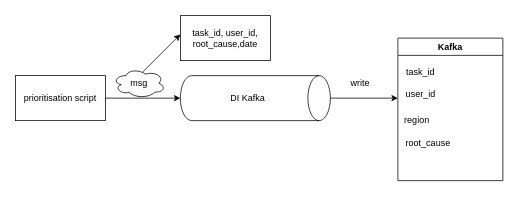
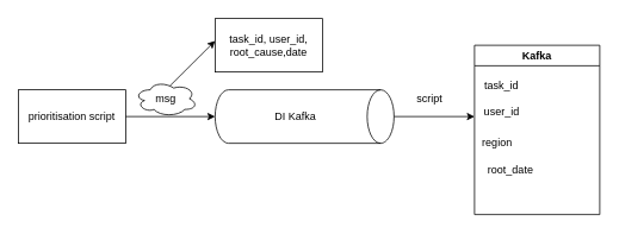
  <mxCell id="0" />
  <mxCell id="1" parent="0" />
  <mxCell id="2" value="" style="shape=cylinder3;whiteSpace=wrap;html=1;boundedLbl=1;backgroundOutline=1;size=15;rotation=90;" parent="1" vertex="1"><mxGeometry x="310" y="30" width="60" height="200" as="geometry" /></mxCell>
  <mxCell id="3" value="DI Kafka" style="text;html=1;strokeColor=none;fillColor=none;align=center;verticalAlign=middle;whiteSpace=wrap;rounded=0;" parent="1" vertex="1"><mxGeometry x="300" y="115" width="60" height="30" as="geometry" /></mxCell>
  <mxCell id="4" value="prioritisation script" style="whiteSpace=wrap;html=1;rounded=0;" parent="1" vertex="1"><mxGeometry x="20" y="100" width="120" height="60" as="geometry" /></mxCell>
  <mxCell id="5" value="" style="endArrow=classic;html=1;rounded=0;exitX=1;exitY=0.5;exitDx=0;exitDy=0;entryX=0.5;entryY=1;entryDx=0;entryDy=0;entryPerimeter=0;" parent="1" source="4" target="2" edge="1"><mxGeometry width="50" height="50" relative="1" as="geometry"><mxPoint x="290" y="200" as="sourcePoint" /><mxPoint x="340" y="150" as="targetPoint" /></mxGeometry></mxCell>
  <mxCell id="6" value="msg" style="ellipse;shape=cloud;whiteSpace=wrap;html=1;" parent="1" vertex="1"><mxGeometry x="150" y="90" width="70" height="40" as="geometry" /></mxCell>
  <mxCell id="7" value="" style="endArrow=classic;html=1;rounded=0;exitX=0.5;exitY=0;exitDx=0;exitDy=0;exitPerimeter=0;" parent="1" source="2" edge="1"><mxGeometry width="50" height="50" relative="1" as="geometry"><mxPoint x="290" y="200" as="sourcePoint" /><mxPoint x="530" y="130" as="targetPoint" /></mxGeometry></mxCell>
- <mxCell id="8" value="write" style="text;html=1;strokeColor=none;fillColor=none;align=center;verticalAlign=middle;whiteSpace=wrap;rounded=0;" parent="1" vertex="1"><mxGeometry x="450" y="95" width="60" height="30" as="geometry" /></mxCell>
+ <mxCell id="8" value="script" style="text;html=1;strokeColor=none;fillColor=none;align=center;verticalAlign=middle;whiteSpace=wrap;rounded=0;" parent="1" vertex="1"><mxGeometry x="450" y="95" width="60" height="30" as="geometry" /></mxCell>
  <mxCell id="9" value="" style="endArrow=classic;html=1;rounded=0;" parent="1" edge="1"><mxGeometry width="50" height="50" relative="1" as="geometry"><mxPoint x="190" y="95" as="sourcePoint" /><mxPoint x="240" y="45" as="targetPoint" /></mxGeometry></mxCell>
  <mxCell id="10" value="task_id, user_id, root_cause,date" style="rounded=0;whiteSpace=wrap;html=1;" parent="1" vertex="1"><mxGeometry x="240" y="20" width="120" height="60" as="geometry" /></mxCell>
  <mxCell id="11" value="Kafka" style="swimlane;whiteSpace=wrap;html=1;" parent="1" vertex="1"><mxGeometry x="530" y="50" width="140" height="190" as="geometry" /></mxCell>
  <mxCell id="12" value="task_id" style="text;html=1;align=center;verticalAlign=middle;resizable=0;points=[];autosize=1;strokeColor=none;fillColor=none;" parent="11" vertex="1"><mxGeometry y="30" width="60" height="30" as="geometry" /></mxCell>
  <mxCell id="13" value="user_id" style="text;html=1;align=center;verticalAlign=middle;resizable=0;points=[];autosize=1;strokeColor=none;fillColor=none;" parent="11" vertex="1"><mxGeometry y="60" width="60" height="30" as="geometry" /></mxCell>
- <mxCell id="14" value="root_cause" style="text;html=1;align=center;verticalAlign=middle;resizable=0;points=[];autosize=1;strokeColor=none;fillColor=none;" parent="11" vertex="1"><mxGeometry y="125" width="80" height="30" as="geometry" /></mxCell>
+ <mxCell id="14" value="root_date" style="text;html=1;align=center;verticalAlign=middle;resizable=0;points=[];autosize=1;strokeColor=none;fillColor=none;" parent="11" vertex="1"><mxGeometry y="125" width="80" height="30" as="geometry" /></mxCell>
  <mxCell id="15" value="region" style="text;html=1;align=center;verticalAlign=middle;resizable=0;points=[];autosize=1;strokeColor=none;fillColor=none;" vertex="1" parent="11"><mxGeometry x="-5" y="95" width="60" height="30" as="geometry" /></mxCell>
